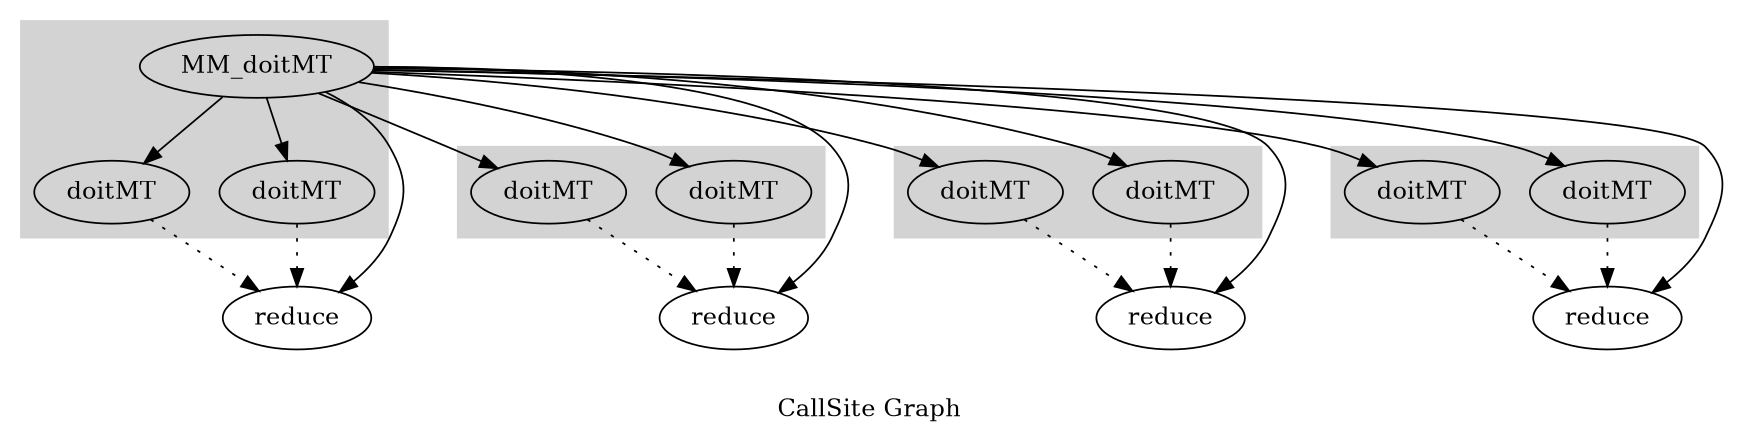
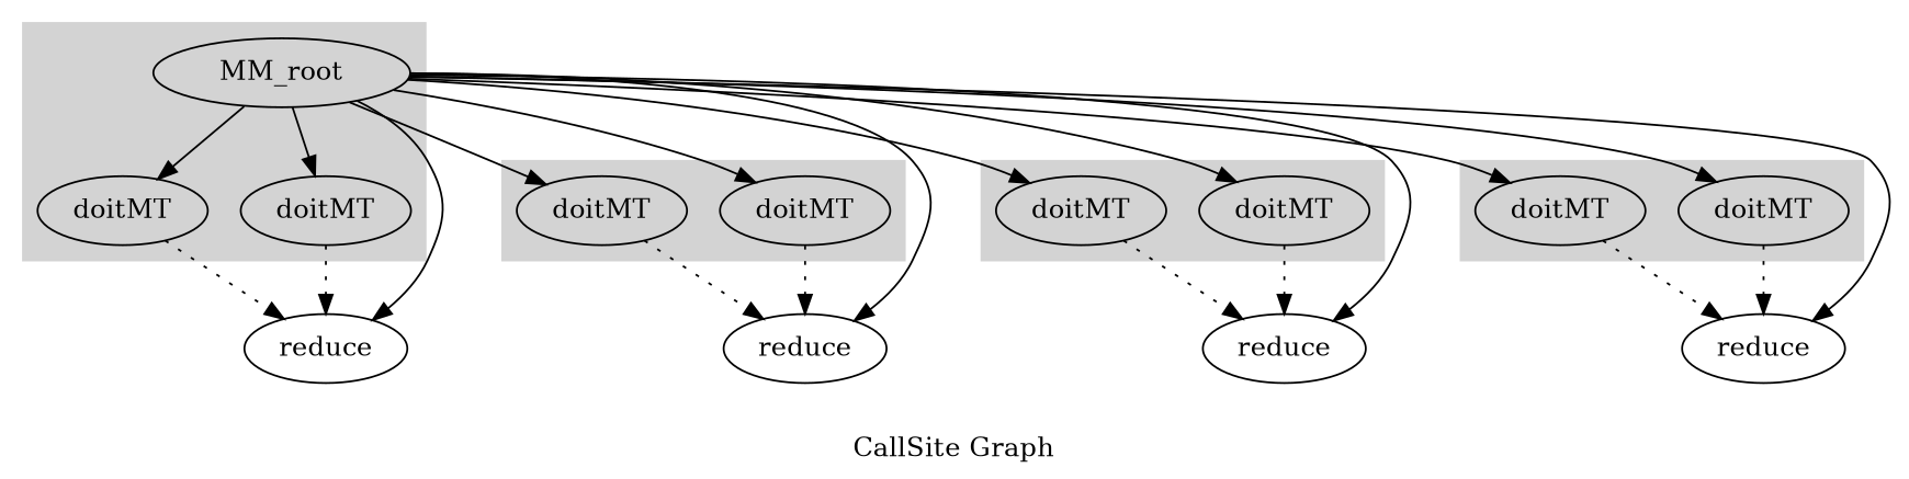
  digraph {
    label="CallSite Graph"
    edge [fontname="Times-Italic" fontsize=8]
-   n1 [label=MM_doitMT]
+   n1 [label=MM_root]
    n2 [label=doitMT]
    n3 [label=doitMT]
    n4 [label=doitMT]
    n5 [label=doitMT]
    n6 [label=doitMT]
    n7 [label=doitMT]
    n8 [label=doitMT]
    n9 [label=doitMT]
    n10 [label=reduce]
    n11 [label=reduce]
    n12 [label=reduce]
    n13 [label=reduce]
    subgraph cluster_1 {
      color=lightgray
      label=""
      style=filled
      n1
      n2
      n3
    }
    subgraph cluster_2 {
      label=""
    }
    subgraph cluster_3 {
      color=lightgray
      label=""
      style=filled
      n4
      n5
    }
    subgraph cluster_4 {
      color=lightgray
      label=""
      style=filled
      n6
      n7
    }
    subgraph cluster_5 {
      color=lightgray
      label=""
      style=filled
      n8
      n9
    }
    n1 -> n2
    n1 -> n3
    n1 -> n4
    n1 -> n5
    n1 -> n6
    n1 -> n7
    n1 -> n8
    n1 -> n9
    n1 -> n10
    n1 -> n11
    n1 -> n12
    n1 -> n13
    n2 -> n10 [style=dotted]
    n3 -> n10 [style=dotted]
    n4 -> n11 [style=dotted]
    n5 -> n11 [style=dotted]
    n6 -> n12 [style=dotted]
    n7 -> n12 [style=dotted]
    n8 -> n13 [style=dotted]
    n9 -> n13 [style=dotted]
  }
